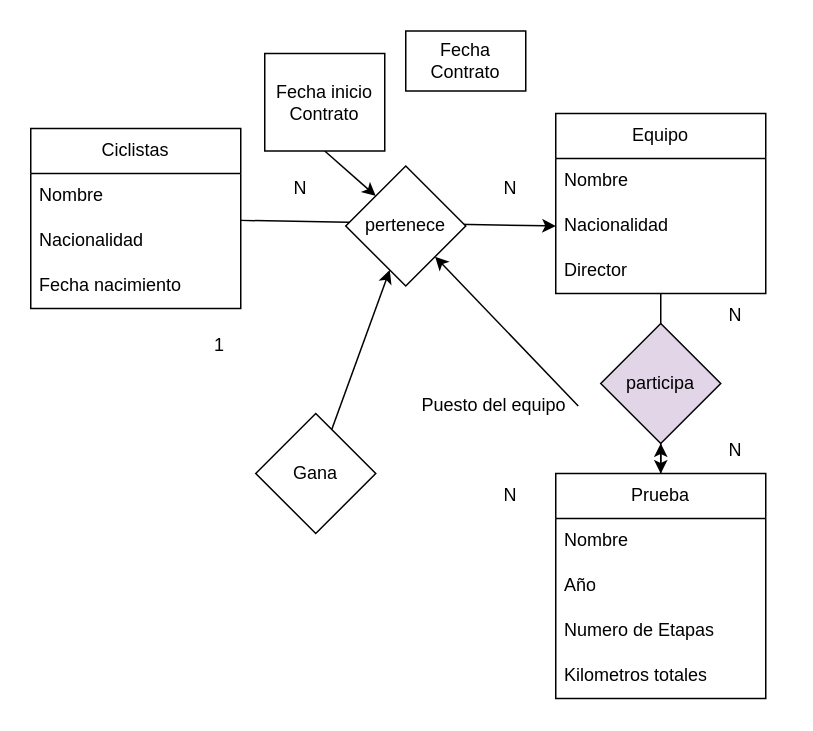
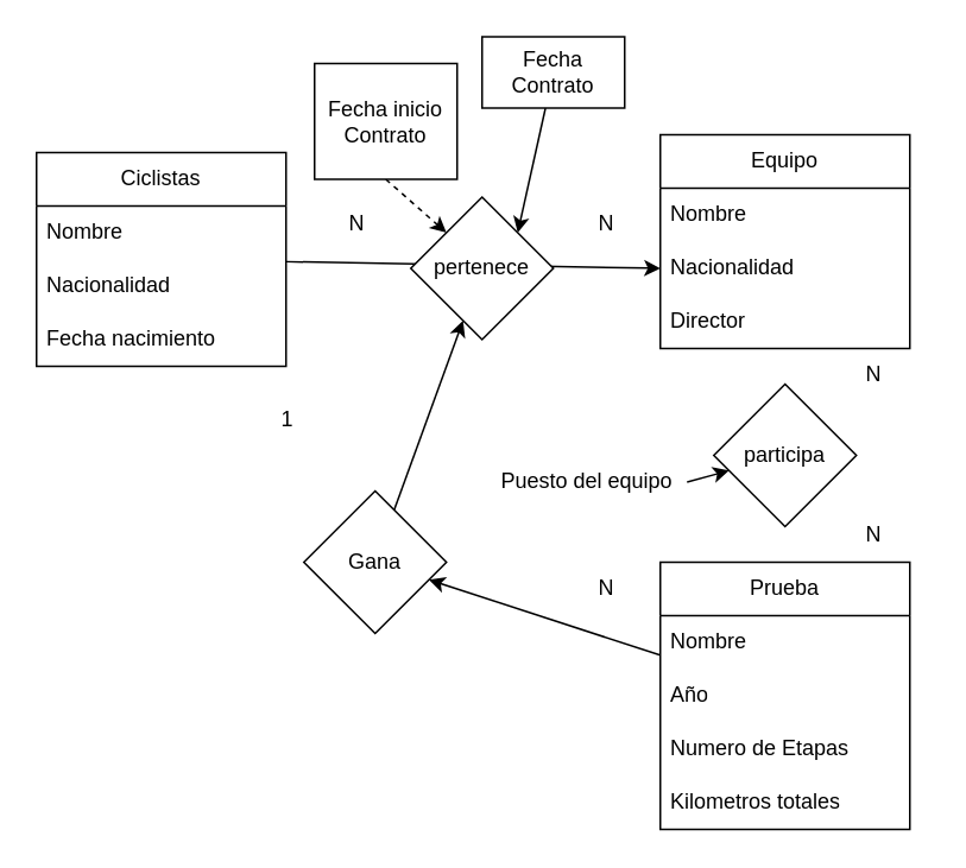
  <mxCell id="0" />
  <mxCell id="1" parent="0" />
  <mxCell id="2" style="edgeStyle=none;html=1;entryX=0;entryY=0.5;entryDx=0;entryDy=0;" edge="1" parent="1" source="3" target="10"><mxGeometry relative="1" as="geometry" /></mxCell>
  <mxCell id="3" value="Ciclistas" style="swimlane;fontStyle=0;childLayout=stackLayout;horizontal=1;startSize=30;horizontalStack=0;resizeParent=1;resizeParentMax=0;resizeLast=0;collapsible=1;marginBottom=0;whiteSpace=wrap;html=1;" parent="1" vertex="1"><mxGeometry x="20" y="85" width="140" height="120" as="geometry" /></mxCell>
  <mxCell id="4" value="Nombre" style="text;strokeColor=none;fillColor=none;align=left;verticalAlign=middle;spacingLeft=4;spacingRight=4;overflow=hidden;points=[[0,0.5],[1,0.5]];portConstraint=eastwest;rotatable=0;whiteSpace=wrap;html=1;" parent="3" vertex="1"><mxGeometry y="30" width="140" height="30" as="geometry" /></mxCell>
  <mxCell id="5" value="Nacionalidad" style="text;strokeColor=none;fillColor=none;align=left;verticalAlign=middle;spacingLeft=4;spacingRight=4;overflow=hidden;points=[[0,0.5],[1,0.5]];portConstraint=eastwest;rotatable=0;whiteSpace=wrap;html=1;" vertex="1" parent="3"><mxGeometry y="60" width="140" height="30" as="geometry" /></mxCell>
  <mxCell id="6" value="Fecha nacimiento" style="text;strokeColor=none;fillColor=none;align=left;verticalAlign=middle;spacingLeft=4;spacingRight=4;overflow=hidden;points=[[0,0.5],[1,0.5]];portConstraint=eastwest;rotatable=0;whiteSpace=wrap;html=1;" vertex="1" parent="3"><mxGeometry y="90" width="140" height="30" as="geometry" /></mxCell>
- <mxCell id="7" style="edgeStyle=none;html=1;" edge="1" parent="1" source="8" target="13"><mxGeometry relative="1" as="geometry" /></mxCell>
  <mxCell id="8" value="Equipo" style="swimlane;fontStyle=0;childLayout=stackLayout;horizontal=1;startSize=30;horizontalStack=0;resizeParent=1;resizeParentMax=0;resizeLast=0;collapsible=1;marginBottom=0;whiteSpace=wrap;html=1;" vertex="1" parent="1"><mxGeometry x="370" y="75" width="140" height="120" as="geometry" /></mxCell>
  <mxCell id="9" value="Nombre" style="text;strokeColor=none;fillColor=none;align=left;verticalAlign=middle;spacingLeft=4;spacingRight=4;overflow=hidden;points=[[0,0.5],[1,0.5]];portConstraint=eastwest;rotatable=0;whiteSpace=wrap;html=1;" vertex="1" parent="8"><mxGeometry y="30" width="140" height="30" as="geometry" /></mxCell>
  <mxCell id="10" value="Nacionalidad" style="text;strokeColor=none;fillColor=none;align=left;verticalAlign=middle;spacingLeft=4;spacingRight=4;overflow=hidden;points=[[0,0.5],[1,0.5]];portConstraint=eastwest;rotatable=0;whiteSpace=wrap;html=1;" vertex="1" parent="8"><mxGeometry y="60" width="140" height="30" as="geometry" /></mxCell>
  <mxCell id="11" value="Director" style="text;strokeColor=none;fillColor=none;align=left;verticalAlign=middle;spacingLeft=4;spacingRight=4;overflow=hidden;points=[[0,0.5],[1,0.5]];portConstraint=eastwest;rotatable=0;whiteSpace=wrap;html=1;" vertex="1" parent="8"><mxGeometry y="90" width="140" height="30" as="geometry" /></mxCell>
  <mxCell id="12" style="edgeStyle=none;html=1;" edge="1" parent="1" source="27" target="18"><mxGeometry relative="1" as="geometry" /></mxCell>
  <mxCell id="13" value="Prueba" style="swimlane;fontStyle=0;childLayout=stackLayout;horizontal=1;startSize=30;horizontalStack=0;resizeParent=1;resizeParentMax=0;resizeLast=0;collapsible=1;marginBottom=0;whiteSpace=wrap;html=1;" vertex="1" parent="1"><mxGeometry x="370" y="315" width="140" height="150" as="geometry" /></mxCell>
  <mxCell id="14" value="Nombre" style="text;strokeColor=none;fillColor=none;align=left;verticalAlign=middle;spacingLeft=4;spacingRight=4;overflow=hidden;points=[[0,0.5],[1,0.5]];portConstraint=eastwest;rotatable=0;whiteSpace=wrap;html=1;" vertex="1" parent="13"><mxGeometry y="30" width="140" height="30" as="geometry" /></mxCell>
  <mxCell id="15" value="Año" style="text;strokeColor=none;fillColor=none;align=left;verticalAlign=middle;spacingLeft=4;spacingRight=4;overflow=hidden;points=[[0,0.5],[1,0.5]];portConstraint=eastwest;rotatable=0;whiteSpace=wrap;html=1;" vertex="1" parent="13"><mxGeometry y="60" width="140" height="30" as="geometry" /></mxCell>
  <mxCell id="16" value="Numero de Etapas" style="text;strokeColor=none;fillColor=none;align=left;verticalAlign=middle;spacingLeft=4;spacingRight=4;overflow=hidden;points=[[0,0.5],[1,0.5]];portConstraint=eastwest;rotatable=0;whiteSpace=wrap;html=1;" vertex="1" parent="13"><mxGeometry y="90" width="140" height="30" as="geometry" /></mxCell>
  <mxCell id="17" value="Kilometros totales" style="text;strokeColor=none;fillColor=none;align=left;verticalAlign=middle;spacingLeft=4;spacingRight=4;overflow=hidden;points=[[0,0.5],[1,0.5]];portConstraint=eastwest;rotatable=0;whiteSpace=wrap;html=1;" parent="13" vertex="1"><mxGeometry y="120" width="140" height="30" as="geometry" /></mxCell>
  <mxCell id="18" value="pertenece" style="rhombus;whiteSpace=wrap;html=1;" vertex="1" parent="1"><mxGeometry x="230" y="110" width="80" height="80" as="geometry" /></mxCell>
- <mxCell id="19" style="edgeStyle=none;html=1;exitX=0.5;exitY=1;exitDx=0;exitDy=0;entryX=0;entryY=0;entryDx=0;entryDy=0;" edge="1" parent="1" source="20" target="18"><mxGeometry relative="1" as="geometry" /></mxCell>
+ <mxCell id="19" style="edgeStyle=none;html=1;exitX=0.5;exitY=1;exitDx=0;exitDy=0;entryX=0;entryY=0;entryDx=0;entryDy=0;dashed=1;" edge="1" parent="1" source="20" target="18"><mxGeometry relative="1" as="geometry" /></mxCell>
  <mxCell id="20" value="Fecha inicio Contrato" style="rounded=0;whiteSpace=wrap;html=1;" vertex="1" parent="1"><mxGeometry x="176" y="35" width="80" height="65" as="geometry" /></mxCell>
+ <mxCell id="21" style="edgeStyle=none;html=1;entryX=1;entryY=0;entryDx=0;entryDy=0;" edge="1" parent="1" source="22" target="18"><mxGeometry relative="1" as="geometry" /></mxCell>
  <mxCell id="22" value="Fecha Contrato" style="rounded=0;whiteSpace=wrap;html=1;" vertex="1" parent="1"><mxGeometry x="270" y="20" width="80" height="40" as="geometry" /></mxCell>
- <mxCell id="23" value="participa" style="rhombus;whiteSpace=wrap;html=1;fillColor=#e1d5e7;" vertex="1" parent="1"><mxGeometry x="400" y="215" width="80" height="80" as="geometry" /></mxCell>
- <mxCell id="24" style="edgeStyle=none;html=1;exitX=1;exitY=0.5;exitDx=0;exitDy=0;" edge="1" parent="1" source="25" target="18"><mxGeometry relative="1" as="geometry" /></mxCell>
+ <mxCell id="23" value="participa" style="rhombus;whiteSpace=wrap;html=1;" vertex="1" parent="1"><mxGeometry x="400" y="215" width="80" height="80" as="geometry" /></mxCell>
+ <mxCell id="24" style="edgeStyle=none;html=1;exitX=1;exitY=0.5;exitDx=0;exitDy=0;" edge="1" parent="1" source="25" target="23"><mxGeometry relative="1" as="geometry" /></mxCell>
  <mxCell id="25" value="Puesto del equipo" style="text;strokeColor=none;fillColor=none;align=left;verticalAlign=middle;spacingLeft=4;spacingRight=4;overflow=hidden;points=[[0,0.5],[1,0.5]];portConstraint=eastwest;rotatable=0;whiteSpace=wrap;html=1;" vertex="1" parent="1"><mxGeometry x="275" y="255" width="110" height="30" as="geometry" /></mxCell>
- <mxCell id="26" value="" style="edgeStyle=none;html=1;" edge="1" parent="1" source="13" target="23"><mxGeometry relative="1" as="geometry"><mxPoint x="370" y="338" as="sourcePoint" /><mxPoint x="118" y="205" as="targetPoint" /></mxGeometry></mxCell>
+ <mxCell id="26" value="" style="edgeStyle=none;html=1;" edge="1" parent="1" source="13" target="27"><mxGeometry relative="1" as="geometry"><mxPoint x="370" y="338" as="sourcePoint" /><mxPoint x="118" y="205" as="targetPoint" /></mxGeometry></mxCell>
  <mxCell id="27" value="Gana" style="rhombus;whiteSpace=wrap;html=1;rotation=0;" vertex="1" parent="1"><mxGeometry x="170" y="275" width="80" height="80" as="geometry" /></mxCell>
  <mxCell id="28" value="N" style="text;html=1;align=center;verticalAlign=middle;whiteSpace=wrap;rounded=0;" vertex="1" parent="1"><mxGeometry x="310" y="315" width="60" height="30" as="geometry" /></mxCell>
- <mxCell id="29" value="1" style="text;html=1;align=center;verticalAlign=middle;whiteSpace=wrap;rounded=0;" vertex="1" parent="1"><mxGeometry x="116" y="215" width="60" height="30" as="geometry" /></mxCell>
+ <mxCell id="29" value="1" style="text;html=1;align=center;verticalAlign=middle;whiteSpace=wrap;rounded=0;" vertex="1" parent="1"><mxGeometry x="131" y="220" width="60" height="30" as="geometry" /></mxCell>
  <mxCell id="30" value="N" style="text;html=1;align=center;verticalAlign=middle;whiteSpace=wrap;rounded=0;" vertex="1" parent="1"><mxGeometry x="460" y="285" width="60" height="30" as="geometry" /></mxCell>
  <mxCell id="31" value="N" style="text;html=1;align=center;verticalAlign=middle;whiteSpace=wrap;rounded=0;" vertex="1" parent="1"><mxGeometry x="460" y="195" width="60" height="30" as="geometry" /></mxCell>
  <mxCell id="32" value="N" style="text;html=1;align=center;verticalAlign=middle;whiteSpace=wrap;rounded=0;" vertex="1" parent="1"><mxGeometry x="310" y="110" width="60" height="30" as="geometry" /></mxCell>
  <mxCell id="33" value="N" style="text;html=1;align=center;verticalAlign=middle;whiteSpace=wrap;rounded=0;" vertex="1" parent="1"><mxGeometry x="170" y="110" width="60" height="30" as="geometry" /></mxCell>
